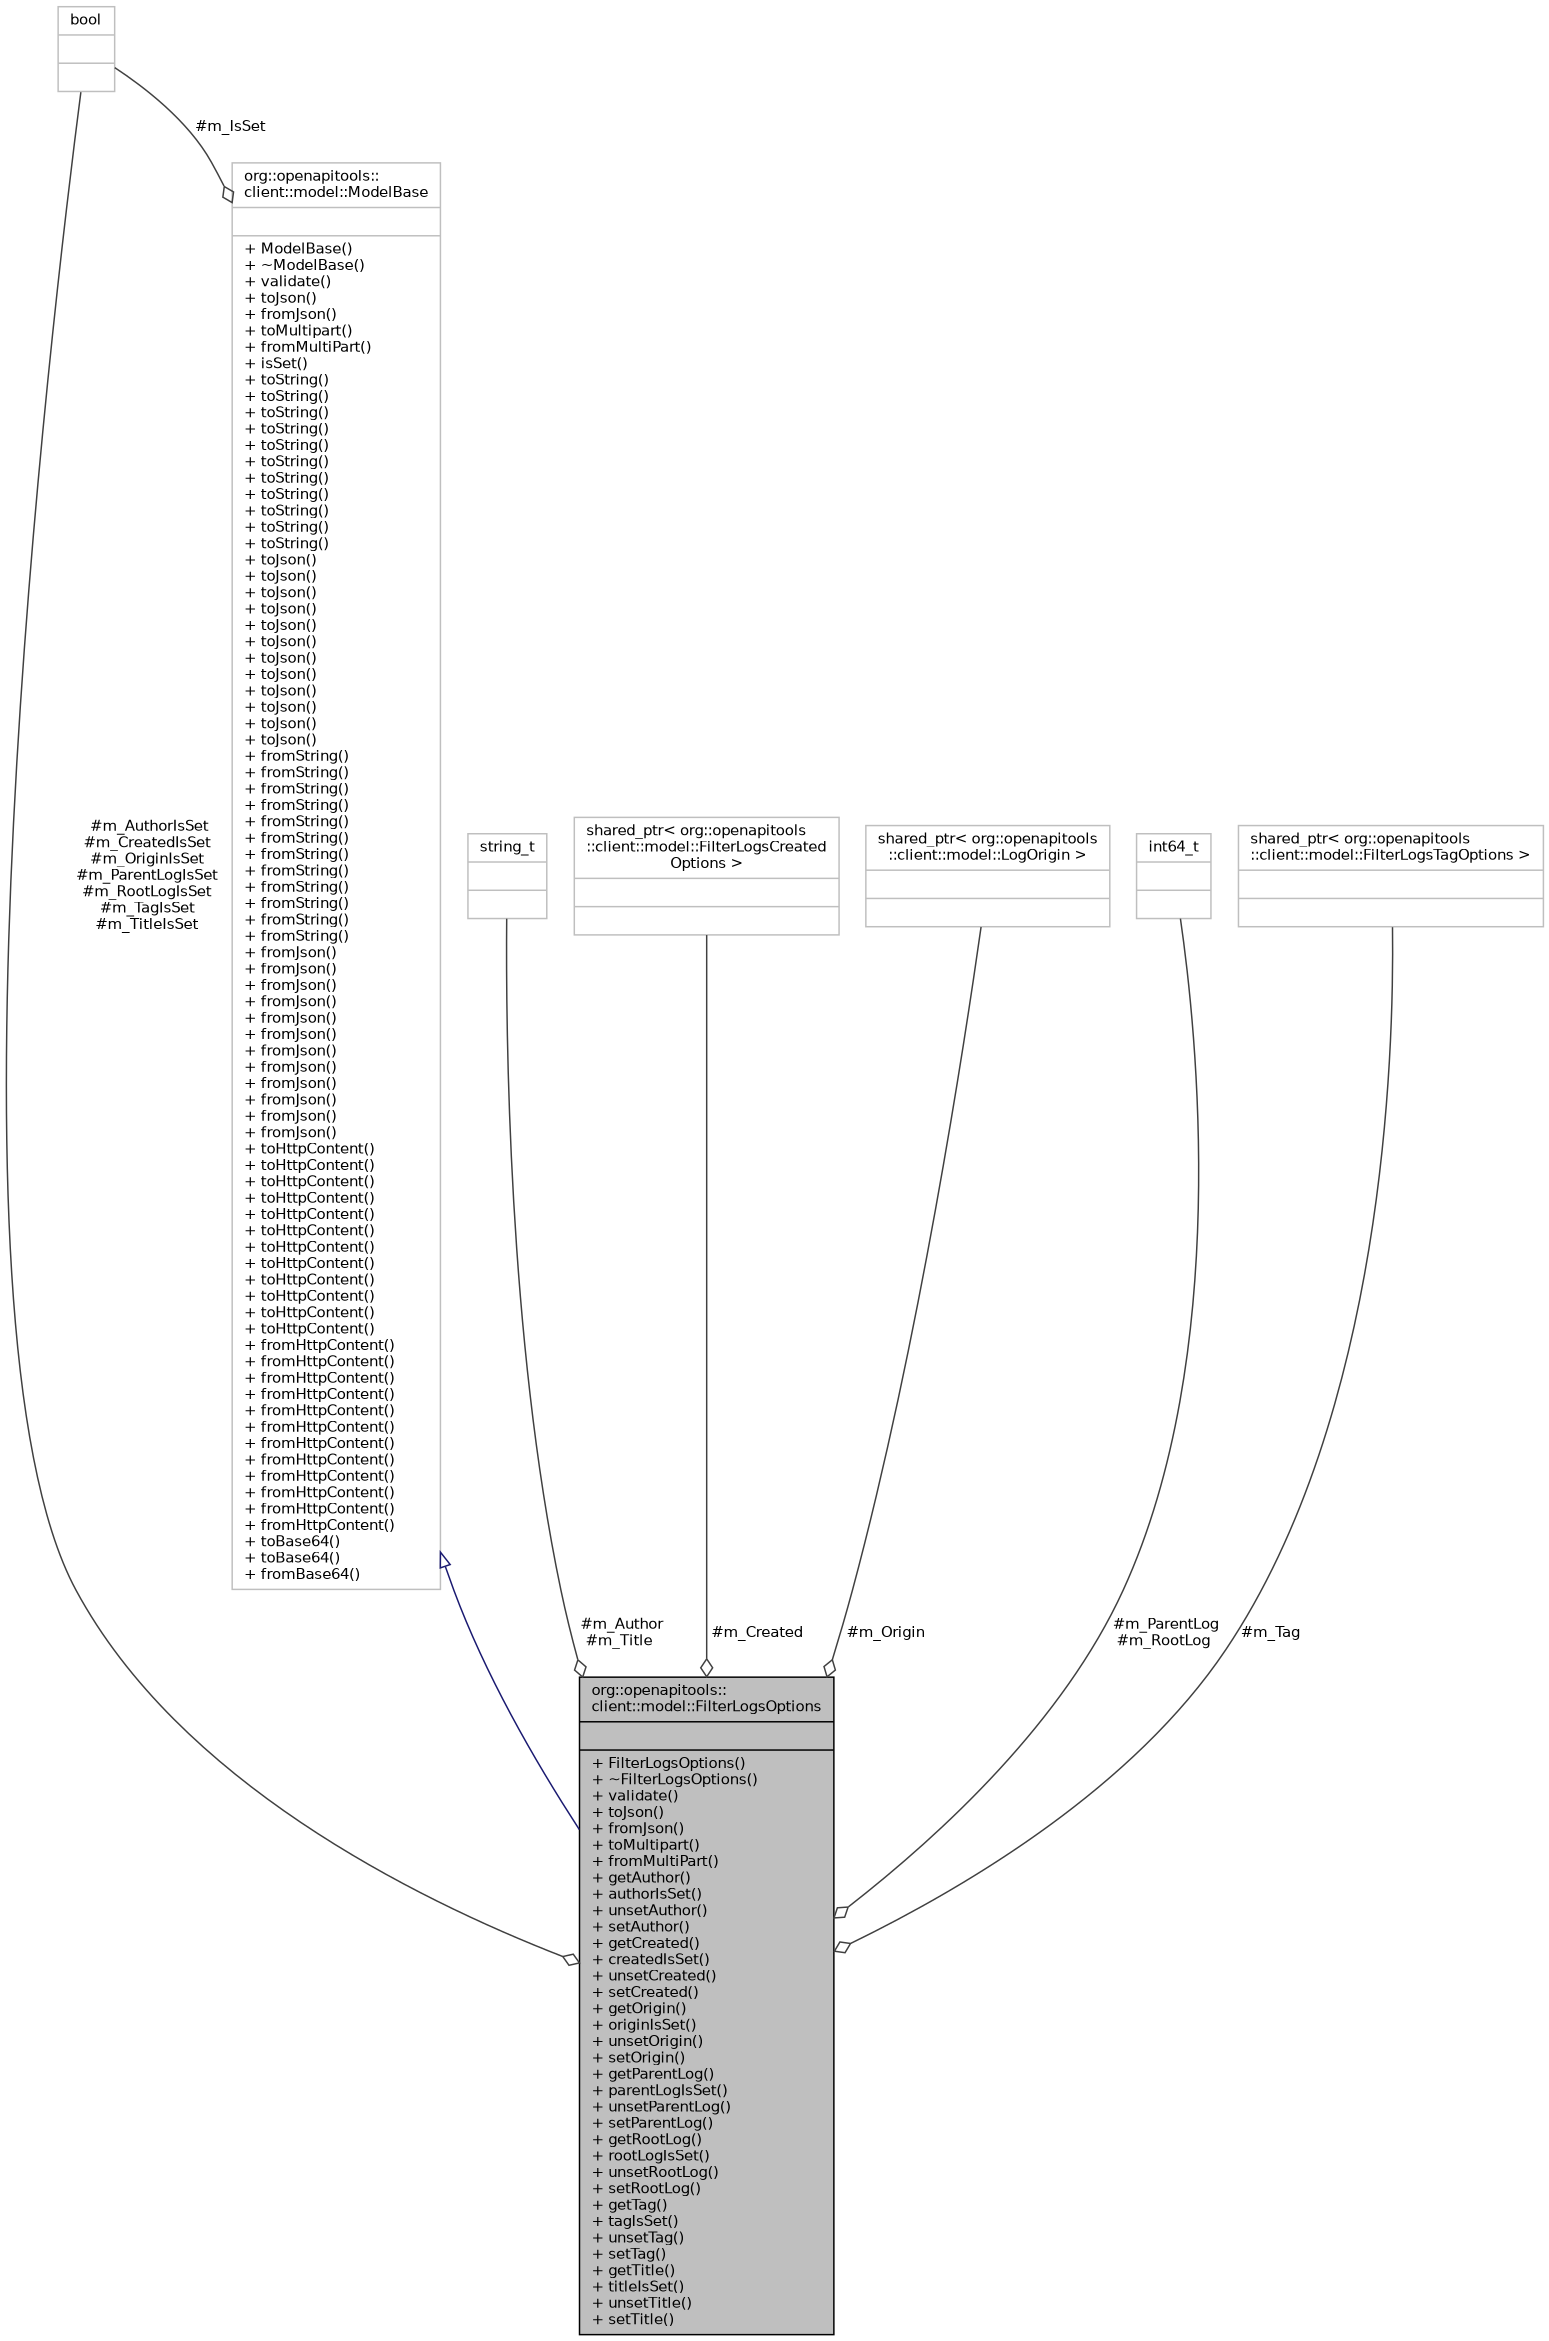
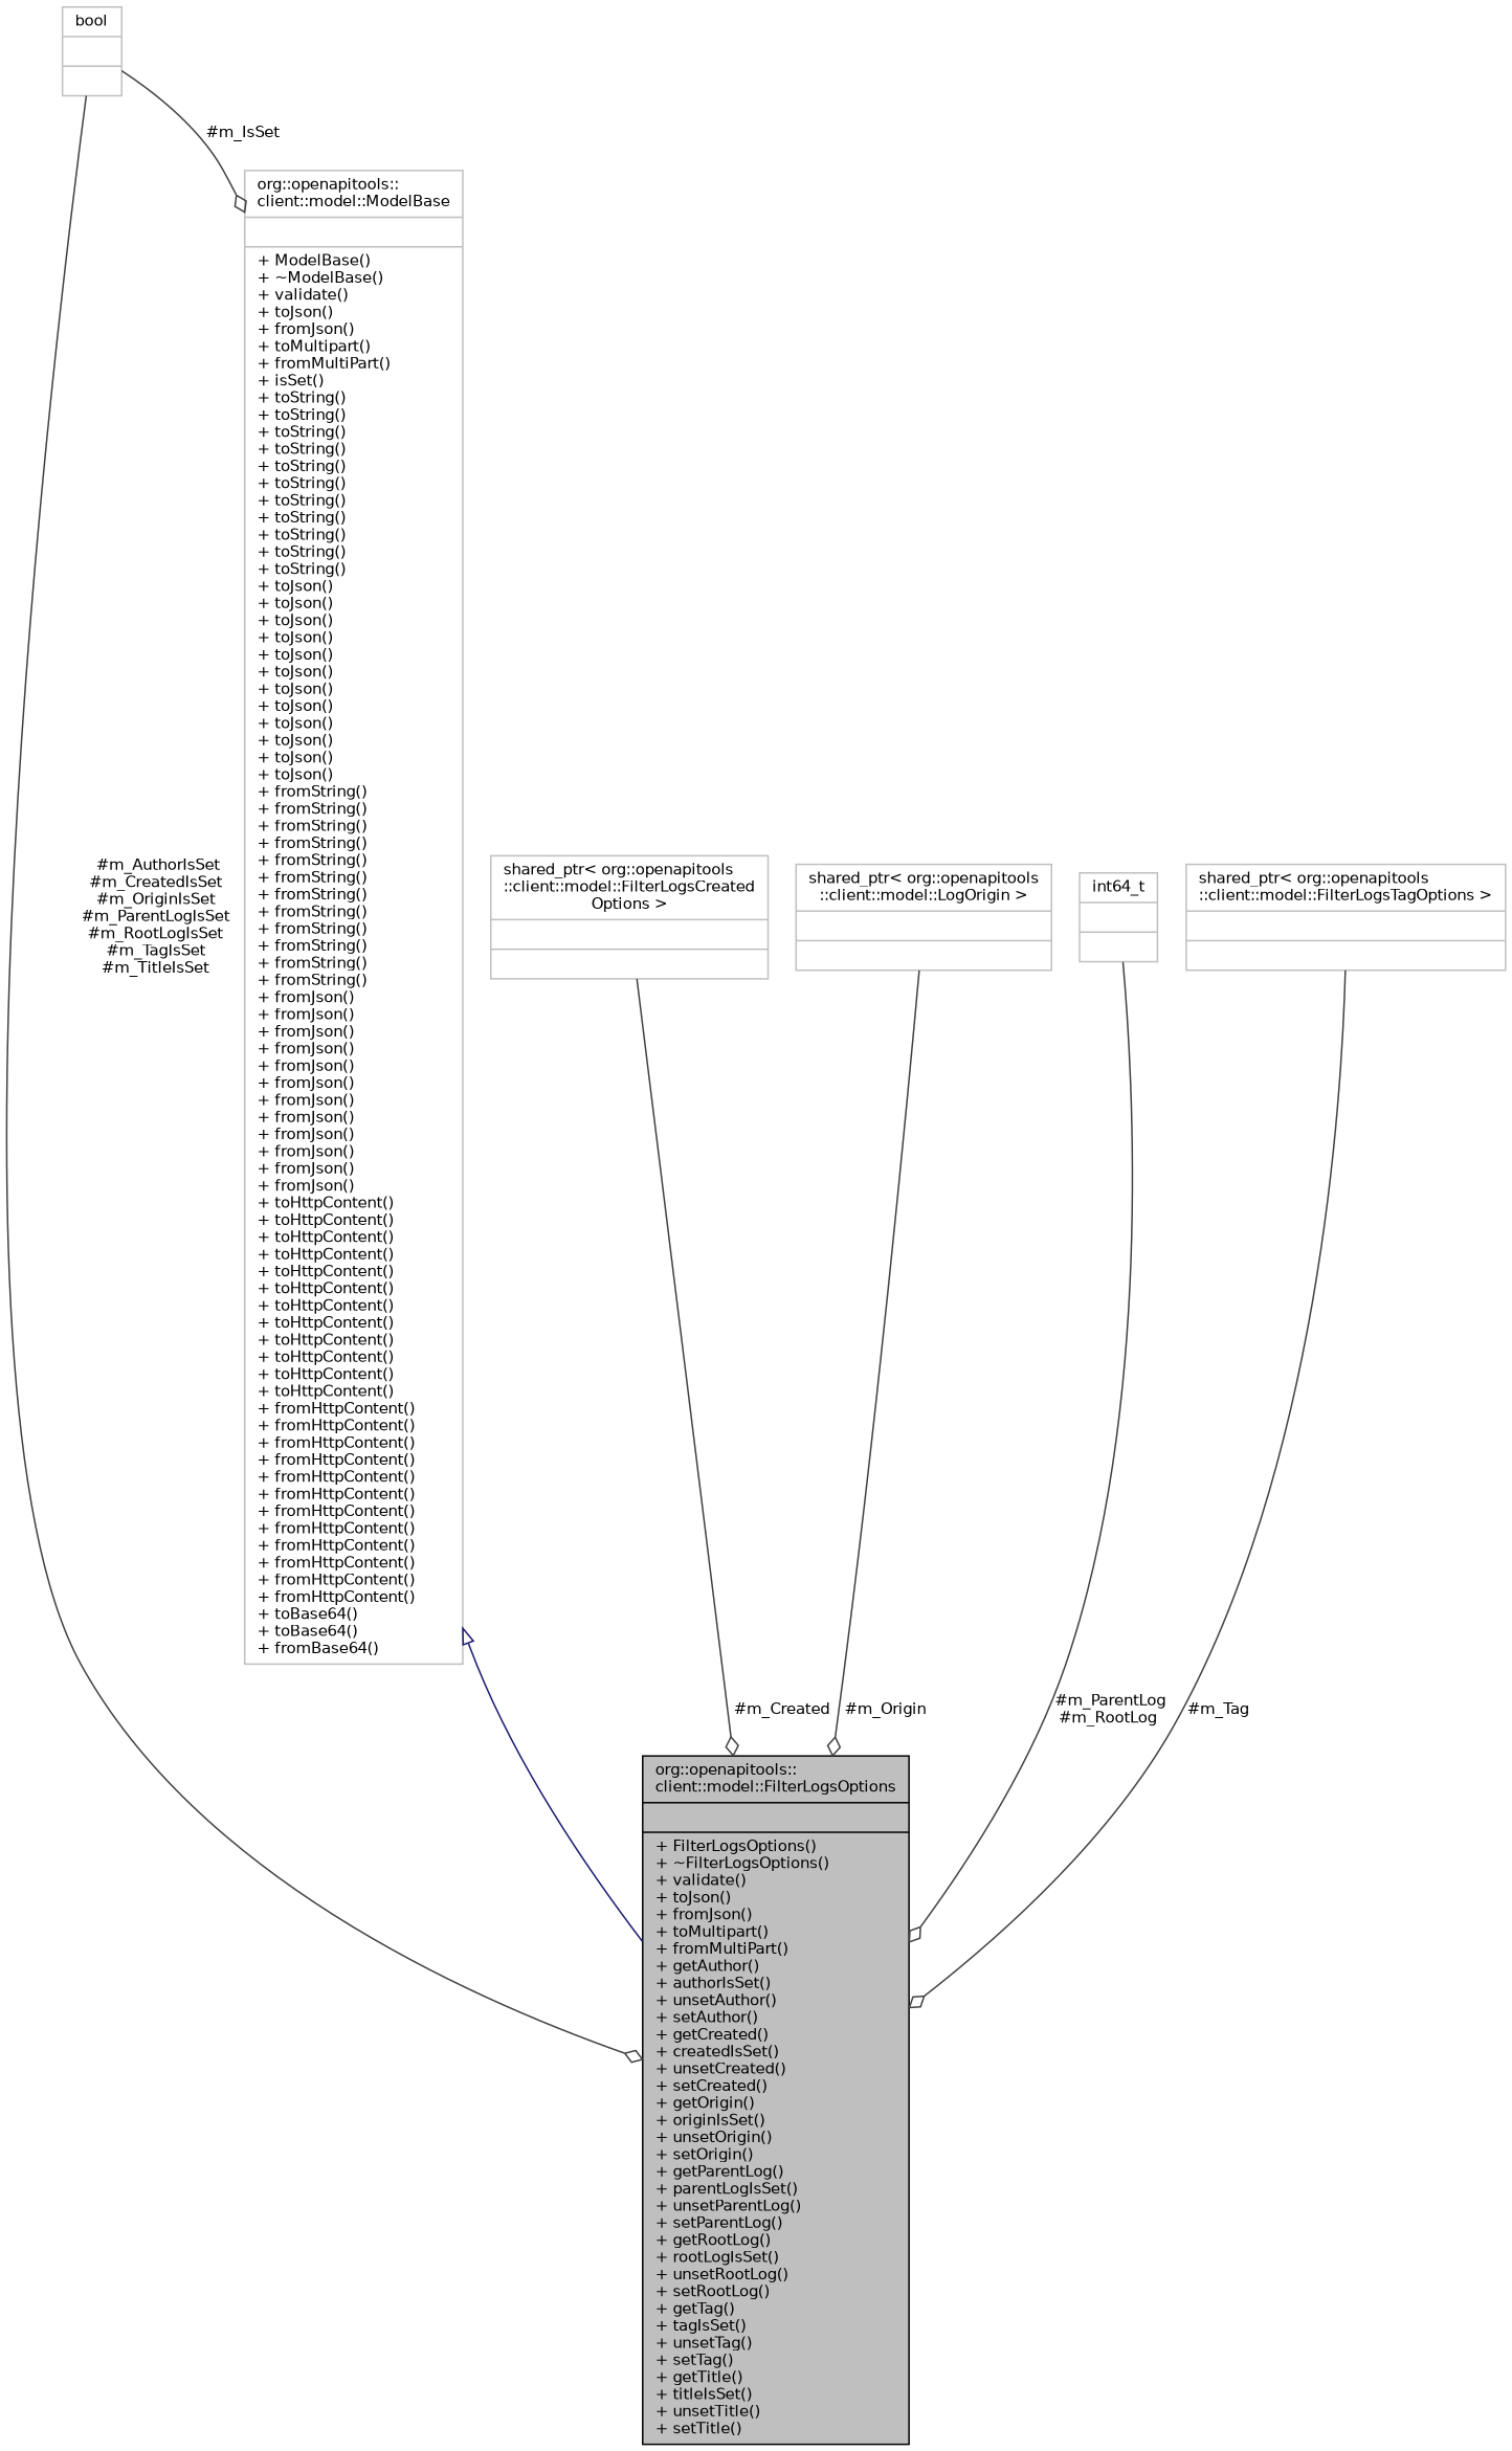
  digraph {
    node [color=grey75 fontname=Helvetica fontsize=10 shape=record]
    edge [color=grey25 fontname=Helvetica fontsize=10 labelfontname=Helvetica labelfontsize=10 style=solid arrowhead=odiamond]
    n1 [color=black fillcolor=grey75 fontcolor=black height=0.2 label="{org::openapitools::\lclient::model::FilterLogsOptions\n||+ FilterLogsOptions()\l+ ~FilterLogsOptions()\l+ validate()\l+ toJson()\l+ fromJson()\l+ toMultipart()\l+ fromMultiPart()\l+ getAuthor()\l+ authorIsSet()\l+ unsetAuthor()\l+ setAuthor()\l+ getCreated()\l+ createdIsSet()\l+ unsetCreated()\l+ setCreated()\l+ getOrigin()\l+ originIsSet()\l+ unsetOrigin()\l+ setOrigin()\l+ getParentLog()\l+ parentLogIsSet()\l+ unsetParentLog()\l+ setParentLog()\l+ getRootLog()\l+ rootLogIsSet()\l+ unsetRootLog()\l+ setRootLog()\l+ getTag()\l+ tagIsSet()\l+ unsetTag()\l+ setTag()\l+ getTitle()\l+ titleIsSet()\l+ unsetTitle()\l+ setTitle()\l}" style=filled width=0.4]
    n2 [height=0.2 label="{org::openapitools::\lclient::model::ModelBase\n||+ ModelBase()\l+ ~ModelBase()\l+ validate()\l+ toJson()\l+ fromJson()\l+ toMultipart()\l+ fromMultiPart()\l+ isSet()\l+ toString()\l+ toString()\l+ toString()\l+ toString()\l+ toString()\l+ toString()\l+ toString()\l+ toString()\l+ toString()\l+ toString()\l+ toString()\l+ toJson()\l+ toJson()\l+ toJson()\l+ toJson()\l+ toJson()\l+ toJson()\l+ toJson()\l+ toJson()\l+ toJson()\l+ toJson()\l+ toJson()\l+ toJson()\l+ fromString()\l+ fromString()\l+ fromString()\l+ fromString()\l+ fromString()\l+ fromString()\l+ fromString()\l+ fromString()\l+ fromString()\l+ fromString()\l+ fromString()\l+ fromString()\l+ fromJson()\l+ fromJson()\l+ fromJson()\l+ fromJson()\l+ fromJson()\l+ fromJson()\l+ fromJson()\l+ fromJson()\l+ fromJson()\l+ fromJson()\l+ fromJson()\l+ fromJson()\l+ toHttpContent()\l+ toHttpContent()\l+ toHttpContent()\l+ toHttpContent()\l+ toHttpContent()\l+ toHttpContent()\l+ toHttpContent()\l+ toHttpContent()\l+ toHttpContent()\l+ toHttpContent()\l+ toHttpContent()\l+ toHttpContent()\l+ fromHttpContent()\l+ fromHttpContent()\l+ fromHttpContent()\l+ fromHttpContent()\l+ fromHttpContent()\l+ fromHttpContent()\l+ fromHttpContent()\l+ fromHttpContent()\l+ fromHttpContent()\l+ fromHttpContent()\l+ fromHttpContent()\l+ fromHttpContent()\l+ toBase64()\l+ toBase64()\l+ fromBase64()\l}" width=0.4]
    n3 [height=0.2 label="{bool\n||}" width=0.4]
-   n4 [height=0.2 label="{string_t\n||}" width=0.4]
    n5 [height=0.2 label="{shared_ptr\< org::openapitools\l::client::model::FilterLogsCreated\lOptions \>\n||}" width=0.4]
    n6 [height=0.2 label="{shared_ptr\< org::openapitools\l::client::model::LogOrigin \>\n||}" width=0.4]
    n7 [height=0.2 label="{int64_t\n||}" width=0.4]
    n8 [height=0.2 label="{shared_ptr\< org::openapitools\l::client::model::FilterLogsTagOptions \>\n||}" width=0.4]
    n2 -> n1 [arrowtail=onormal color=midnightblue dir=back arrowhead=""]
    n3 -> n1 [label=" #m_AuthorIsSet\n#m_CreatedIsSet\n#m_OriginIsSet\n#m_ParentLogIsSet\n#m_RootLogIsSet\n#m_TagIsSet\n#m_TitleIsSet"]
    n3 -> n2 [label=" #m_IsSet"]
-   n4 -> n1 [label=" #m_Author\n#m_Title"]
    n5 -> n1 [label=" #m_Created"]
    n6 -> n1 [label=" #m_Origin"]
    n7 -> n1 [label=" #m_ParentLog\n#m_RootLog"]
    n8 -> n1 [label=" #m_Tag"]
  }
